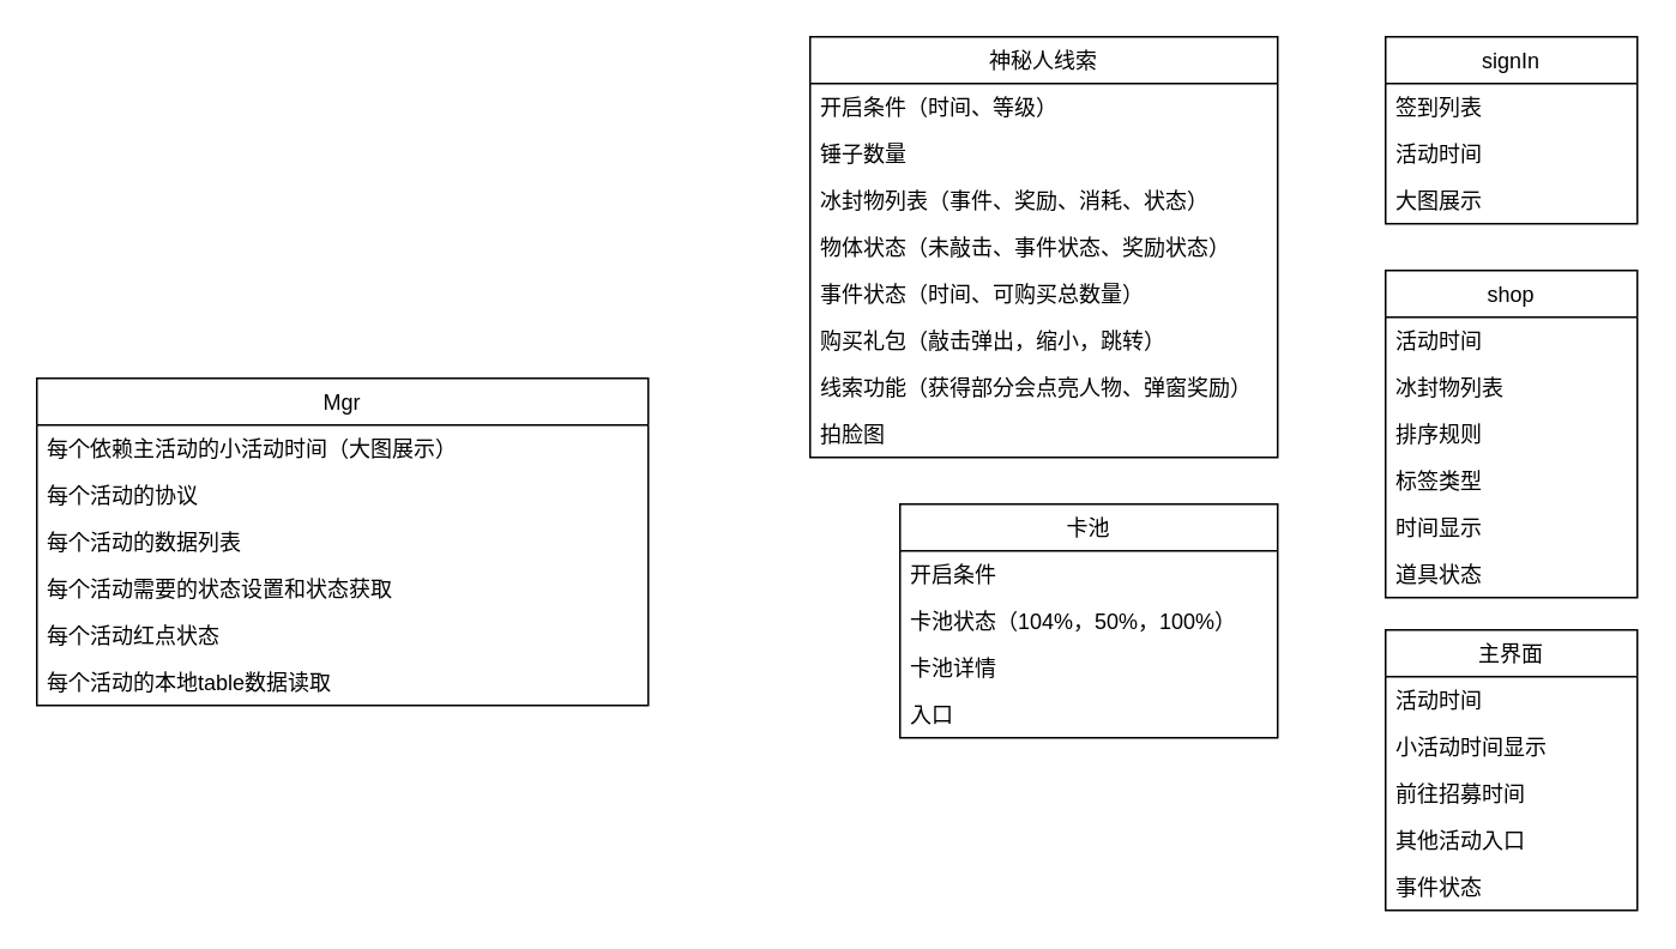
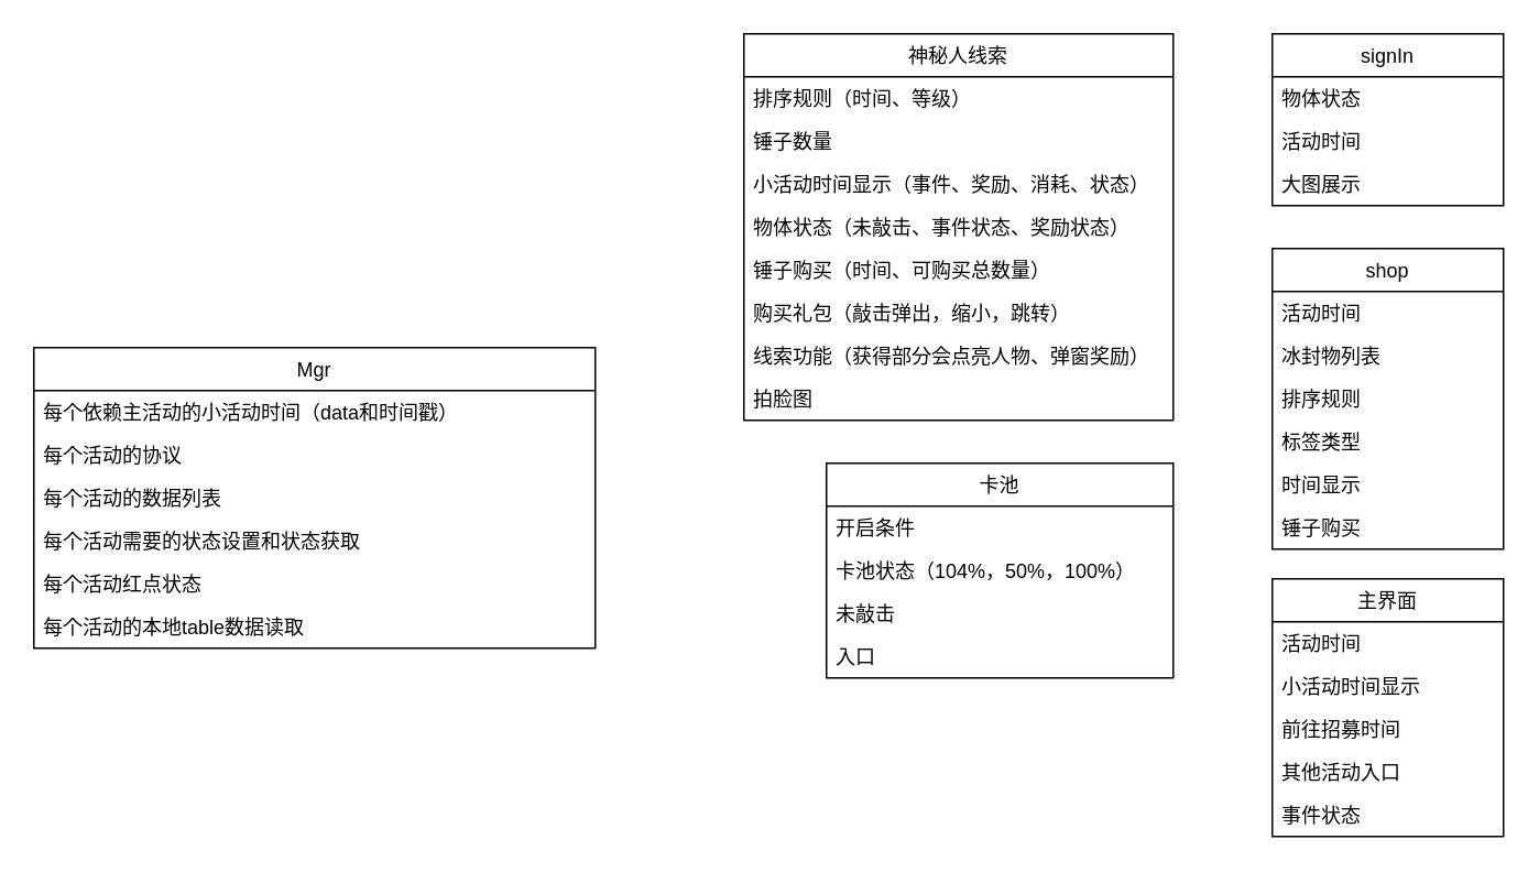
  <mxCell id="0" />
  <mxCell id="1" parent="0" />
  <mxCell id="2" value="Mgr" style="swimlane;fontStyle=0;childLayout=stackLayout;horizontal=1;startSize=26;fillColor=none;horizontalStack=0;resizeParent=1;resizeParentMax=0;resizeLast=0;collapsible=1;marginBottom=0;" vertex="1" parent="1"><mxGeometry x="20" y="210" width="340" height="182" as="geometry" /></mxCell>
- <mxCell id="3" value="每个依赖主活动的小活动时间（大图展示）" style="text;strokeColor=none;fillColor=none;align=left;verticalAlign=top;spacingLeft=4;spacingRight=4;overflow=hidden;rotatable=0;points=[[0,0.5],[1,0.5]];portConstraint=eastwest;" vertex="1" parent="2"><mxGeometry y="26" width="340" height="26" as="geometry" /></mxCell>
+ <mxCell id="3" value="每个依赖主活动的小活动时间（data和时间戳）" style="text;strokeColor=none;fillColor=none;align=left;verticalAlign=top;spacingLeft=4;spacingRight=4;overflow=hidden;rotatable=0;points=[[0,0.5],[1,0.5]];portConstraint=eastwest;" vertex="1" parent="2"><mxGeometry y="26" width="340" height="26" as="geometry" /></mxCell>
  <mxCell id="4" value="每个活动的协议" style="text;strokeColor=none;fillColor=none;align=left;verticalAlign=top;spacingLeft=4;spacingRight=4;overflow=hidden;rotatable=0;points=[[0,0.5],[1,0.5]];portConstraint=eastwest;" vertex="1" parent="2"><mxGeometry y="52" width="340" height="26" as="geometry" /></mxCell>
  <mxCell id="5" value="每个活动的数据列表" style="text;strokeColor=none;fillColor=none;align=left;verticalAlign=top;spacingLeft=4;spacingRight=4;overflow=hidden;rotatable=0;points=[[0,0.5],[1,0.5]];portConstraint=eastwest;" vertex="1" parent="2"><mxGeometry y="78" width="340" height="26" as="geometry" /></mxCell>
  <mxCell id="6" value="每个活动需要的状态设置和状态获取" style="text;strokeColor=none;fillColor=none;align=left;verticalAlign=top;spacingLeft=4;spacingRight=4;overflow=hidden;rotatable=0;points=[[0,0.5],[1,0.5]];portConstraint=eastwest;" vertex="1" parent="2"><mxGeometry y="104" width="340" height="26" as="geometry" /></mxCell>
  <mxCell id="7" value="每个活动红点状态" style="text;strokeColor=none;fillColor=none;align=left;verticalAlign=top;spacingLeft=4;spacingRight=4;overflow=hidden;rotatable=0;points=[[0,0.5],[1,0.5]];portConstraint=eastwest;" vertex="1" parent="2"><mxGeometry y="130" width="340" height="26" as="geometry" /></mxCell>
  <mxCell id="8" value="每个活动的本地table数据读取" style="text;strokeColor=none;fillColor=none;align=left;verticalAlign=top;spacingLeft=4;spacingRight=4;overflow=hidden;rotatable=0;points=[[0,0.5],[1,0.5]];portConstraint=eastwest;" vertex="1" parent="2"><mxGeometry y="156" width="340" height="26" as="geometry" /></mxCell>
  <mxCell id="9" value="signIn" style="swimlane;fontStyle=0;childLayout=stackLayout;horizontal=1;startSize=26;fillColor=none;horizontalStack=0;resizeParent=1;resizeParentMax=0;resizeLast=0;collapsible=1;marginBottom=0;" vertex="1" parent="1"><mxGeometry x="770" y="20" width="140" height="104" as="geometry" /></mxCell>
- <mxCell id="10" value="签到列表" style="text;strokeColor=none;fillColor=none;align=left;verticalAlign=top;spacingLeft=4;spacingRight=4;overflow=hidden;rotatable=0;points=[[0,0.5],[1,0.5]];portConstraint=eastwest;" vertex="1" parent="9"><mxGeometry y="26" width="140" height="26" as="geometry" /></mxCell>
+ <mxCell id="10" value="物体状态" style="text;strokeColor=none;fillColor=none;align=left;verticalAlign=top;spacingLeft=4;spacingRight=4;overflow=hidden;rotatable=0;points=[[0,0.5],[1,0.5]];portConstraint=eastwest;" vertex="1" parent="9"><mxGeometry y="26" width="140" height="26" as="geometry" /></mxCell>
  <mxCell id="11" value="活动时间" style="text;strokeColor=none;fillColor=none;align=left;verticalAlign=top;spacingLeft=4;spacingRight=4;overflow=hidden;rotatable=0;points=[[0,0.5],[1,0.5]];portConstraint=eastwest;" vertex="1" parent="9"><mxGeometry y="52" width="140" height="26" as="geometry" /></mxCell>
  <mxCell id="12" value="大图展示" style="text;strokeColor=none;fillColor=none;align=left;verticalAlign=top;spacingLeft=4;spacingRight=4;overflow=hidden;rotatable=0;points=[[0,0.5],[1,0.5]];portConstraint=eastwest;" vertex="1" parent="9"><mxGeometry y="78" width="140" height="26" as="geometry" /></mxCell>
  <mxCell id="13" value="shop" style="swimlane;fontStyle=0;childLayout=stackLayout;horizontal=1;startSize=26;fillColor=none;horizontalStack=0;resizeParent=1;resizeParentMax=0;resizeLast=0;collapsible=1;marginBottom=0;" vertex="1" parent="1"><mxGeometry x="770" y="150" width="140" height="182" as="geometry" /></mxCell>
  <mxCell id="14" value="活动时间" style="text;strokeColor=none;fillColor=none;align=left;verticalAlign=top;spacingLeft=4;spacingRight=4;overflow=hidden;rotatable=0;points=[[0,0.5],[1,0.5]];portConstraint=eastwest;" vertex="1" parent="13"><mxGeometry y="26" width="140" height="26" as="geometry" /></mxCell>
  <mxCell id="15" value="冰封物列表" style="text;strokeColor=none;fillColor=none;align=left;verticalAlign=top;spacingLeft=4;spacingRight=4;overflow=hidden;rotatable=0;points=[[0,0.5],[1,0.5]];portConstraint=eastwest;" vertex="1" parent="13"><mxGeometry y="52" width="140" height="26" as="geometry" /></mxCell>
  <mxCell id="16" value="排序规则" style="text;strokeColor=none;fillColor=none;align=left;verticalAlign=top;spacingLeft=4;spacingRight=4;overflow=hidden;rotatable=0;points=[[0,0.5],[1,0.5]];portConstraint=eastwest;" vertex="1" parent="13"><mxGeometry y="78" width="140" height="26" as="geometry" /></mxCell>
  <mxCell id="17" value="标签类型" style="text;strokeColor=none;fillColor=none;align=left;verticalAlign=top;spacingLeft=4;spacingRight=4;overflow=hidden;rotatable=0;points=[[0,0.5],[1,0.5]];portConstraint=eastwest;" vertex="1" parent="13"><mxGeometry y="104" width="140" height="26" as="geometry" /></mxCell>
  <mxCell id="18" value="时间显示" style="text;strokeColor=none;fillColor=none;align=left;verticalAlign=top;spacingLeft=4;spacingRight=4;overflow=hidden;rotatable=0;points=[[0,0.5],[1,0.5]];portConstraint=eastwest;" vertex="1" parent="13"><mxGeometry y="130" width="140" height="26" as="geometry" /></mxCell>
- <mxCell id="19" value="道具状态" style="text;strokeColor=none;fillColor=none;align=left;verticalAlign=top;spacingLeft=4;spacingRight=4;overflow=hidden;rotatable=0;points=[[0,0.5],[1,0.5]];portConstraint=eastwest;" vertex="1" parent="13"><mxGeometry y="156" width="140" height="26" as="geometry" /></mxCell>
+ <mxCell id="19" value="锤子购买" style="text;strokeColor=none;fillColor=none;align=left;verticalAlign=top;spacingLeft=4;spacingRight=4;overflow=hidden;rotatable=0;points=[[0,0.5],[1,0.5]];portConstraint=eastwest;" vertex="1" parent="13"><mxGeometry y="156" width="140" height="26" as="geometry" /></mxCell>
  <mxCell id="20" value="主界面" style="swimlane;fontStyle=0;childLayout=stackLayout;horizontal=1;startSize=26;fillColor=none;horizontalStack=0;resizeParent=1;resizeParentMax=0;resizeLast=0;collapsible=1;marginBottom=0;" vertex="1" parent="1"><mxGeometry x="770" y="350" width="140" height="156" as="geometry" /></mxCell>
  <mxCell id="21" value="活动时间" style="text;strokeColor=none;fillColor=none;align=left;verticalAlign=top;spacingLeft=4;spacingRight=4;overflow=hidden;rotatable=0;points=[[0,0.5],[1,0.5]];portConstraint=eastwest;" vertex="1" parent="20"><mxGeometry y="26" width="140" height="26" as="geometry" /></mxCell>
  <mxCell id="22" value="小活动时间显示" style="text;strokeColor=none;fillColor=none;align=left;verticalAlign=top;spacingLeft=4;spacingRight=4;overflow=hidden;rotatable=0;points=[[0,0.5],[1,0.5]];portConstraint=eastwest;" vertex="1" parent="20"><mxGeometry y="52" width="140" height="26" as="geometry" /></mxCell>
  <mxCell id="23" value="前往招募时间" style="text;strokeColor=none;fillColor=none;align=left;verticalAlign=top;spacingLeft=4;spacingRight=4;overflow=hidden;rotatable=0;points=[[0,0.5],[1,0.5]];portConstraint=eastwest;" vertex="1" parent="20"><mxGeometry y="78" width="140" height="26" as="geometry" /></mxCell>
  <mxCell id="24" value="其他活动入口" style="text;strokeColor=none;fillColor=none;align=left;verticalAlign=top;spacingLeft=4;spacingRight=4;overflow=hidden;rotatable=0;points=[[0,0.5],[1,0.5]];portConstraint=eastwest;" vertex="1" parent="20"><mxGeometry y="104" width="140" height="26" as="geometry" /></mxCell>
  <mxCell id="25" value="事件状态" style="text;strokeColor=none;fillColor=none;align=left;verticalAlign=top;spacingLeft=4;spacingRight=4;overflow=hidden;rotatable=0;points=[[0,0.5],[1,0.5]];portConstraint=eastwest;" vertex="1" parent="20"><mxGeometry y="130" width="140" height="26" as="geometry" /></mxCell>
  <mxCell id="26" value="神秘人线索" style="swimlane;fontStyle=0;childLayout=stackLayout;horizontal=1;startSize=26;fillColor=none;horizontalStack=0;resizeParent=1;resizeParentMax=0;resizeLast=0;collapsible=1;marginBottom=0;" vertex="1" parent="1"><mxGeometry x="450" y="20" width="260" height="234" as="geometry" /></mxCell>
- <mxCell id="27" value="开启条件（时间、等级）" style="text;strokeColor=none;fillColor=none;align=left;verticalAlign=top;spacingLeft=4;spacingRight=4;overflow=hidden;rotatable=0;points=[[0,0.5],[1,0.5]];portConstraint=eastwest;" vertex="1" parent="26"><mxGeometry y="26" width="260" height="26" as="geometry" /></mxCell>
+ <mxCell id="27" value="排序规则（时间、等级）" style="text;strokeColor=none;fillColor=none;align=left;verticalAlign=top;spacingLeft=4;spacingRight=4;overflow=hidden;rotatable=0;points=[[0,0.5],[1,0.5]];portConstraint=eastwest;" vertex="1" parent="26"><mxGeometry y="26" width="260" height="26" as="geometry" /></mxCell>
  <mxCell id="28" value="锤子数量" style="text;strokeColor=none;fillColor=none;align=left;verticalAlign=top;spacingLeft=4;spacingRight=4;overflow=hidden;rotatable=0;points=[[0,0.5],[1,0.5]];portConstraint=eastwest;" vertex="1" parent="26"><mxGeometry y="52" width="260" height="26" as="geometry" /></mxCell>
- <mxCell id="29" value="冰封物列表（事件、奖励、消耗、状态）" style="text;strokeColor=none;fillColor=none;align=left;verticalAlign=top;spacingLeft=4;spacingRight=4;overflow=hidden;rotatable=0;points=[[0,0.5],[1,0.5]];portConstraint=eastwest;" vertex="1" parent="26"><mxGeometry y="78" width="260" height="26" as="geometry" /></mxCell>
+ <mxCell id="29" value="小活动时间显示（事件、奖励、消耗、状态）" style="text;strokeColor=none;fillColor=none;align=left;verticalAlign=top;spacingLeft=4;spacingRight=4;overflow=hidden;rotatable=0;points=[[0,0.5],[1,0.5]];portConstraint=eastwest;" vertex="1" parent="26"><mxGeometry y="78" width="260" height="26" as="geometry" /></mxCell>
  <mxCell id="30" value="物体状态（未敲击、事件状态、奖励状态）" style="text;strokeColor=none;fillColor=none;align=left;verticalAlign=top;spacingLeft=4;spacingRight=4;overflow=hidden;rotatable=0;points=[[0,0.5],[1,0.5]];portConstraint=eastwest;" vertex="1" parent="26"><mxGeometry y="104" width="260" height="26" as="geometry" /></mxCell>
- <mxCell id="31" value="事件状态（时间、可购买总数量）" style="text;strokeColor=none;fillColor=none;align=left;verticalAlign=top;spacingLeft=4;spacingRight=4;overflow=hidden;rotatable=0;points=[[0,0.5],[1,0.5]];portConstraint=eastwest;" vertex="1" parent="26"><mxGeometry y="130" width="260" height="26" as="geometry" /></mxCell>
+ <mxCell id="31" value="锤子购买（时间、可购买总数量）" style="text;strokeColor=none;fillColor=none;align=left;verticalAlign=top;spacingLeft=4;spacingRight=4;overflow=hidden;rotatable=0;points=[[0,0.5],[1,0.5]];portConstraint=eastwest;" vertex="1" parent="26"><mxGeometry y="130" width="260" height="26" as="geometry" /></mxCell>
  <mxCell id="32" value="购买礼包（敲击弹出，缩小，跳转）" style="text;strokeColor=none;fillColor=none;align=left;verticalAlign=top;spacingLeft=4;spacingRight=4;overflow=hidden;rotatable=0;points=[[0,0.5],[1,0.5]];portConstraint=eastwest;" vertex="1" parent="26"><mxGeometry y="156" width="260" height="26" as="geometry" /></mxCell>
  <mxCell id="33" value="线索功能（获得部分会点亮人物、弹窗奖励）" style="text;strokeColor=none;fillColor=none;align=left;verticalAlign=top;spacingLeft=4;spacingRight=4;overflow=hidden;rotatable=0;points=[[0,0.5],[1,0.5]];portConstraint=eastwest;" vertex="1" parent="26"><mxGeometry y="182" width="260" height="26" as="geometry" /></mxCell>
  <mxCell id="34" value="拍脸图" style="text;strokeColor=none;fillColor=none;align=left;verticalAlign=top;spacingLeft=4;spacingRight=4;overflow=hidden;rotatable=0;points=[[0,0.5],[1,0.5]];portConstraint=eastwest;" vertex="1" parent="26"><mxGeometry y="208" width="260" height="26" as="geometry" /></mxCell>
  <mxCell id="35" value="卡池" style="swimlane;fontStyle=0;childLayout=stackLayout;horizontal=1;startSize=26;fillColor=none;horizontalStack=0;resizeParent=1;resizeParentMax=0;resizeLast=0;collapsible=1;marginBottom=0;" vertex="1" parent="1"><mxGeometry x="500" y="280" width="210" height="130" as="geometry" /></mxCell>
  <mxCell id="36" value="开启条件" style="text;strokeColor=none;fillColor=none;align=left;verticalAlign=top;spacingLeft=4;spacingRight=4;overflow=hidden;rotatable=0;points=[[0,0.5],[1,0.5]];portConstraint=eastwest;" vertex="1" parent="35"><mxGeometry y="26" width="210" height="26" as="geometry" /></mxCell>
  <mxCell id="37" value="卡池状态（104%，50%，100%）" style="text;strokeColor=none;fillColor=none;align=left;verticalAlign=top;spacingLeft=4;spacingRight=4;overflow=hidden;rotatable=0;points=[[0,0.5],[1,0.5]];portConstraint=eastwest;" vertex="1" parent="35"><mxGeometry y="52" width="210" height="26" as="geometry" /></mxCell>
- <mxCell id="38" value="卡池详情" style="text;strokeColor=none;fillColor=none;align=left;verticalAlign=top;spacingLeft=4;spacingRight=4;overflow=hidden;rotatable=0;points=[[0,0.5],[1,0.5]];portConstraint=eastwest;" vertex="1" parent="35"><mxGeometry y="78" width="210" height="26" as="geometry" /></mxCell>
+ <mxCell id="38" value="未敲击" style="text;strokeColor=none;fillColor=none;align=left;verticalAlign=top;spacingLeft=4;spacingRight=4;overflow=hidden;rotatable=0;points=[[0,0.5],[1,0.5]];portConstraint=eastwest;" vertex="1" parent="35"><mxGeometry y="78" width="210" height="26" as="geometry" /></mxCell>
  <mxCell id="39" value="入口" style="text;strokeColor=none;fillColor=none;align=left;verticalAlign=top;spacingLeft=4;spacingRight=4;overflow=hidden;rotatable=0;points=[[0,0.5],[1,0.5]];portConstraint=eastwest;" vertex="1" parent="35"><mxGeometry y="104" width="210" height="26" as="geometry" /></mxCell>
